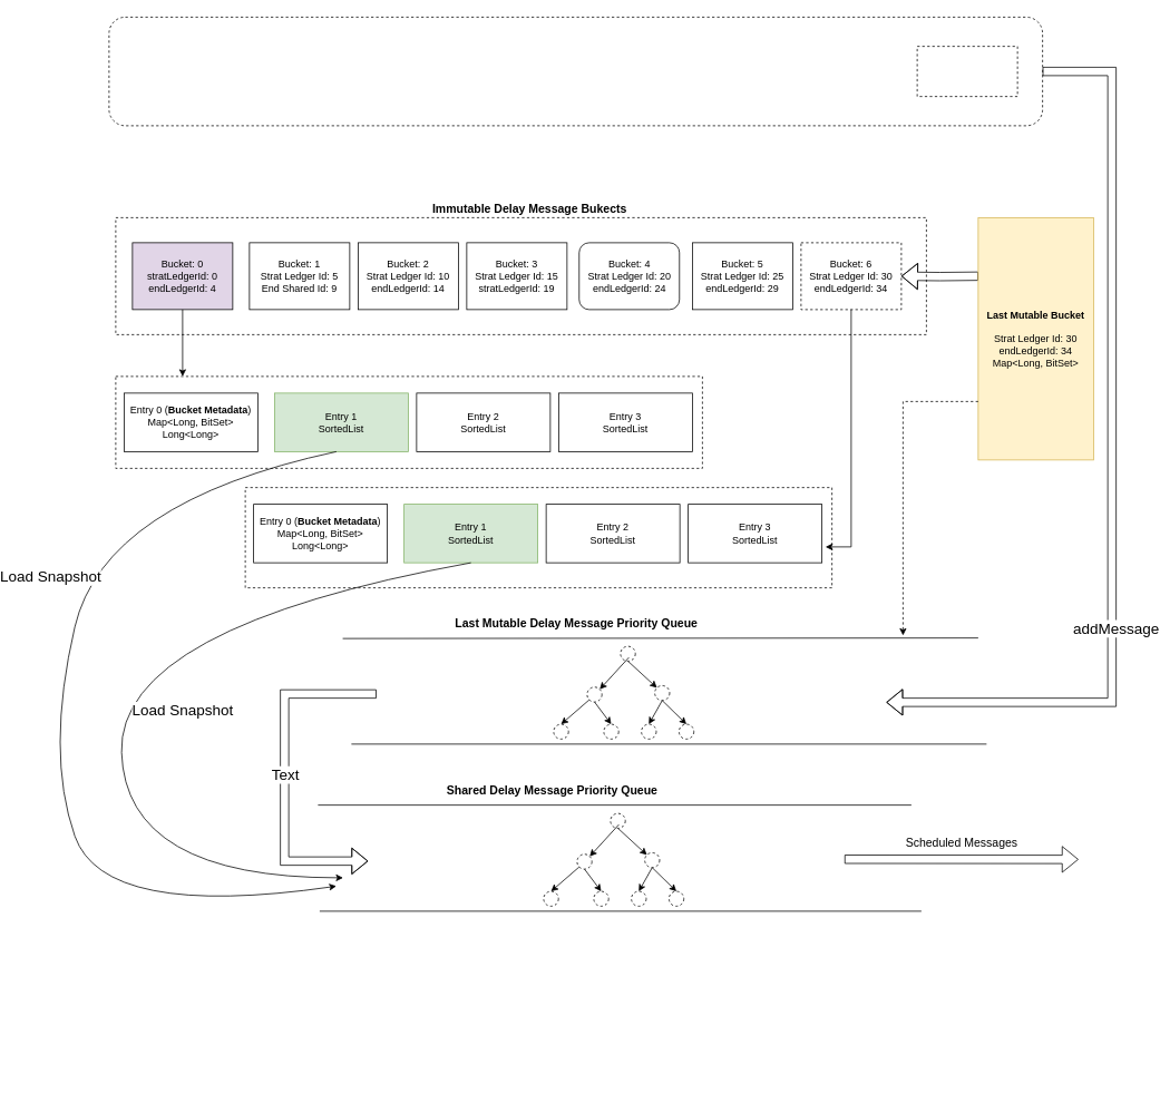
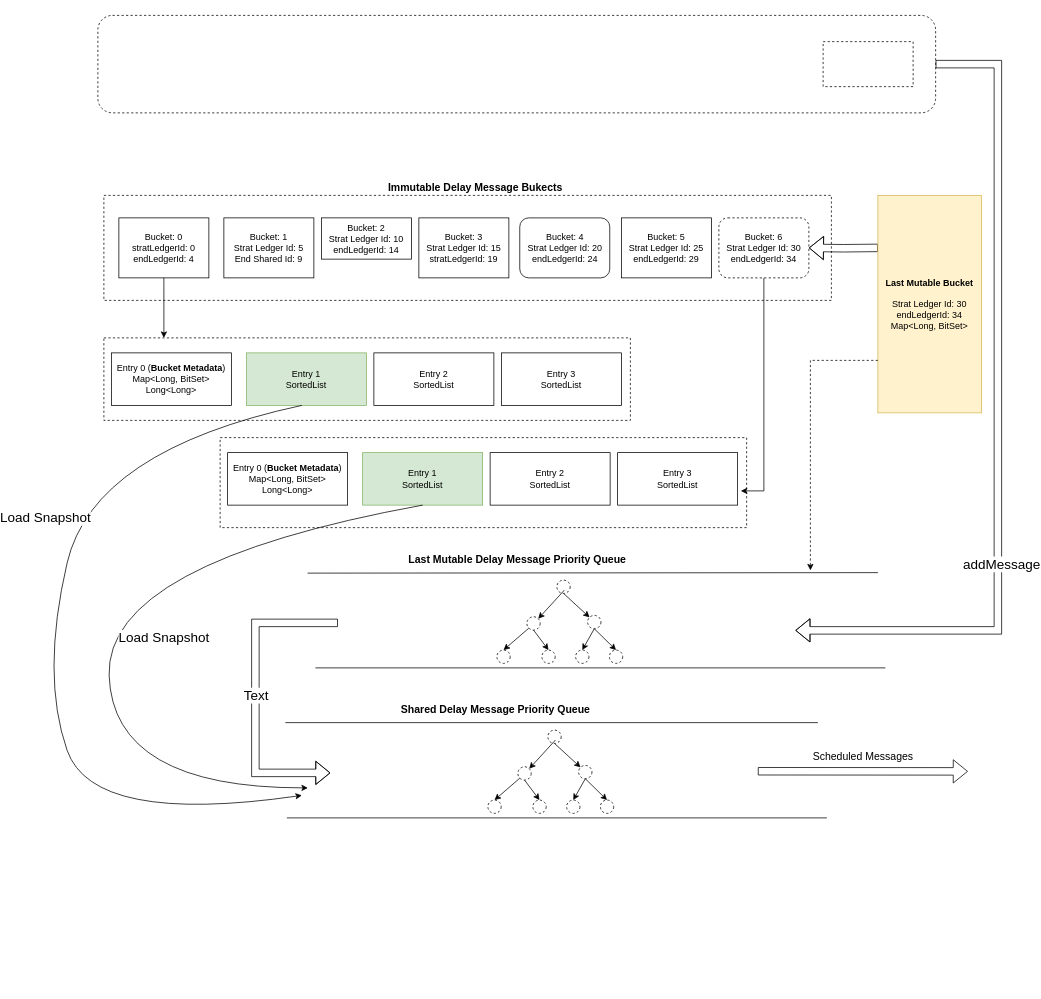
  <mxCell id="0" />
  <mxCell id="1" parent="0" />
  <mxCell id="2" value="" style="rounded=0;whiteSpace=wrap;html=1;dashed=1;" vertex="1" parent="1"><mxGeometry x="104" y="260" width="970" height="140" as="geometry" /></mxCell>
- <mxCell id="3" value="Bucket: 0&lt;br&gt;stratLedgerId: 0&lt;br&gt;endLedgerId: 4" style="rounded=0;whiteSpace=wrap;html=1;fillColor=#e1d5e7;" vertex="1" parent="1"><mxGeometry x="124" y="290" width="120" height="80" as="geometry" /></mxCell>
+ <mxCell id="3" value="Bucket: 0&lt;br&gt;stratLedgerId: 0&lt;br&gt;endLedgerId: 4" style="rounded=0;whiteSpace=wrap;html=1;" vertex="1" parent="1"><mxGeometry x="124" y="290" width="120" height="80" as="geometry" /></mxCell>
  <mxCell id="4" value="Bucket: 1&lt;br&gt;Strat Ledger Id: 5&lt;br&gt;End Shared Id: 9" style="rounded=0;whiteSpace=wrap;html=1;" vertex="1" parent="1"><mxGeometry x="264" y="290" width="120" height="80" as="geometry" /></mxCell>
- <mxCell id="5" value="Bucket: 2&lt;br&gt;Strat Ledger Id: 10&lt;br&gt;endLedgerId: 14" style="rounded=0;whiteSpace=wrap;html=1;" vertex="1" parent="1"><mxGeometry x="394" y="290" width="120" height="80" as="geometry" /></mxCell>
+ <mxCell id="5" value="Bucket: 2&lt;br&gt;Strat Ledger Id: 10&lt;br&gt;endLedgerId: 14" style="rounded=0;whiteSpace=wrap;html=1;" vertex="1" parent="1"><mxGeometry x="394" y="290" width="120" height="55" as="geometry" /></mxCell>
  <mxCell id="6" value="Bucket: 3&lt;br&gt;Strat Ledger Id: 15&lt;br&gt;stratLedgerId: 19" style="rounded=0;whiteSpace=wrap;html=1;" vertex="1" parent="1"><mxGeometry x="524" y="290" width="120" height="80" as="geometry" /></mxCell>
  <mxCell id="7" value="Bucket: 4&lt;br&gt;Strat Ledger Id: 20&lt;br&gt;endLedgerId: 24" style="whiteSpace=wrap;html=1;rounded=1;" vertex="1" parent="1"><mxGeometry x="658.5" y="290" width="120" height="80" as="geometry" /></mxCell>
  <mxCell id="8" value="Bucket: 5&lt;br&gt;Strat Ledger Id: 25&lt;br&gt;endLedgerId: 29" style="rounded=0;whiteSpace=wrap;html=1;" vertex="1" parent="1"><mxGeometry x="794" y="290" width="120" height="80" as="geometry" /></mxCell>
  <mxCell id="9" value="&lt;font style=&quot;font-size: 14px;&quot;&gt;&lt;b style=&quot;&quot;&gt;Immutable Delay Message Bukects&lt;/b&gt;&lt;/font&gt;" style="text;html=1;resizable=0;autosize=1;align=center;verticalAlign=middle;points=[];fillColor=none;strokeColor=none;rounded=0;" vertex="1" parent="1"><mxGeometry x="469" y="235" width="260" height="30" as="geometry" /></mxCell>
  <mxCell id="10" value="" style="edgeStyle=orthogonalEdgeStyle;rounded=0;orthogonalLoop=1;jettySize=auto;html=1;shape=flexArrow;" edge="1" parent="1" target="12"><mxGeometry relative="1" as="geometry"><mxPoint x="1136" y="330" as="sourcePoint" /><mxPoint x="1044" y="330" as="targetPoint" /></mxGeometry></mxCell>
  <mxCell id="11" value="&lt;b&gt;Last Mutable Bucket&lt;br&gt;&lt;/b&gt;&lt;br&gt;Strat Ledger Id: 30&lt;br&gt;endLedgerId: 34&lt;br&gt;Map&amp;lt;Long, BitSet&amp;gt;" style="rounded=0;whiteSpace=wrap;html=1;fillColor=#fff2cc;strokeColor=#d6b656;" vertex="1" parent="1"><mxGeometry x="1136" y="260" width="138" height="290" as="geometry" /></mxCell>
- <mxCell id="12" value="Bucket: 6&lt;br&gt;Strat Ledger Id: 30&lt;br&gt;endLedgerId: 34" style="rounded=0;whiteSpace=wrap;html=1;dashed=1;" vertex="1" parent="1"><mxGeometry x="924" y="290" width="120" height="80" as="geometry" /></mxCell>
+ <mxCell id="12" value="Bucket: 6&lt;br&gt;Strat Ledger Id: 30&lt;br&gt;endLedgerId: 34" style="whiteSpace=wrap;html=1;dashed=1;rounded=1;" vertex="1" parent="1"><mxGeometry x="924" y="290" width="120" height="80" as="geometry" /></mxCell>
  <mxCell id="13" value="" style="rounded=0;whiteSpace=wrap;html=1;dashed=1;" vertex="1" parent="1"><mxGeometry x="104" y="450" width="702" height="110" as="geometry" /></mxCell>
  <mxCell id="14" value="Entry 0 (&lt;b&gt;Bucket Metadata&lt;/b&gt;)&lt;br&gt;Map&amp;lt;Long, BitSet&amp;gt;&lt;br&gt;Long&amp;lt;Long&amp;gt;" style="rounded=0;whiteSpace=wrap;html=1;" vertex="1" parent="1"><mxGeometry x="114" y="470" width="160" height="70" as="geometry" /></mxCell>
  <mxCell id="15" value="Entry 1&lt;br&gt;SortedList" style="rounded=0;whiteSpace=wrap;html=1;fillColor=#d5e8d4;strokeColor=#82b366;" vertex="1" parent="1"><mxGeometry x="294" y="470" width="160" height="70" as="geometry" /></mxCell>
  <mxCell id="16" value="Entry 2&lt;br&gt;SortedList" style="rounded=0;whiteSpace=wrap;html=1;" vertex="1" parent="1"><mxGeometry x="464" y="470" width="160" height="70" as="geometry" /></mxCell>
  <mxCell id="17" value="Entry 3&lt;br&gt;SortedList" style="rounded=0;whiteSpace=wrap;html=1;" vertex="1" parent="1"><mxGeometry x="634" y="470" width="160" height="70" as="geometry" /></mxCell>
  <mxCell id="18" value="" style="rounded=0;whiteSpace=wrap;html=1;dashed=1;" vertex="1" parent="1"><mxGeometry x="259" y="583" width="702" height="120" as="geometry" /></mxCell>
  <mxCell id="19" value="Entry 0 (&lt;b&gt;Bucket Metadata&lt;/b&gt;)&lt;br&gt;Map&amp;lt;Long, BitSet&amp;gt;&lt;br&gt;Long&amp;lt;Long&amp;gt;" style="rounded=0;whiteSpace=wrap;html=1;" vertex="1" parent="1"><mxGeometry x="269" y="603" width="160" height="70" as="geometry" /></mxCell>
  <mxCell id="20" value="Entry 1&lt;br&gt;SortedList" style="rounded=0;whiteSpace=wrap;html=1;fillColor=#d5e8d4;strokeColor=#82b366;" vertex="1" parent="1"><mxGeometry x="449" y="603" width="160" height="70" as="geometry" /></mxCell>
  <mxCell id="21" value="Entry 2&lt;br&gt;SortedList" style="rounded=0;whiteSpace=wrap;html=1;" vertex="1" parent="1"><mxGeometry x="619" y="603" width="160" height="70" as="geometry" /></mxCell>
  <mxCell id="22" value="Entry 3&lt;br&gt;SortedList" style="rounded=0;whiteSpace=wrap;html=1;" vertex="1" parent="1"><mxGeometry x="789" y="603" width="160" height="70" as="geometry" /></mxCell>
  <mxCell id="23" value="" style="endArrow=none;html=1;rounded=0;fontSize=14;" edge="1" parent="1"><mxGeometry width="50" height="50" relative="1" as="geometry"><mxPoint x="346" y="963" as="sourcePoint" /><mxPoint x="1056" y="963" as="targetPoint" /></mxGeometry></mxCell>
  <mxCell id="24" value="" style="endArrow=none;html=1;rounded=0;fontSize=14;" edge="1" parent="1"><mxGeometry width="50" height="50" relative="1" as="geometry"><mxPoint x="348" y="1090" as="sourcePoint" /><mxPoint x="1068" y="1090" as="targetPoint" /></mxGeometry></mxCell>
  <mxCell id="25" value="&lt;font style=&quot;font-size: 14px;&quot;&gt;&lt;b style=&quot;&quot;&gt;Shared Delay Message Priority&amp;nbsp;&lt;/b&gt;&lt;b style=&quot;&quot;&gt;Queue&lt;/b&gt;&lt;/font&gt;" style="text;html=1;resizable=0;autosize=1;align=center;verticalAlign=middle;points=[];fillColor=none;strokeColor=none;rounded=0;" vertex="1" parent="1"><mxGeometry x="486" y="930" width="280" height="30" as="geometry" /></mxCell>
  <mxCell id="26" value="" style="curved=1;endArrow=classic;html=1;rounded=0;fontSize=14;exitX=0.5;exitY=1;exitDx=0;exitDy=0;" edge="1" parent="1"><mxGeometry width="50" height="50" relative="1" as="geometry"><mxPoint x="368" y="540" as="sourcePoint" /><mxPoint x="368" y="1060" as="targetPoint" /><Array as="points"><mxPoint x="90" y="600" /><mxPoint x="20" y="900" /><mxPoint x="90" y="1100" /></Array></mxGeometry></mxCell>
  <mxCell id="27" value="Load Snapshot" style="edgeLabel;html=1;align=center;verticalAlign=middle;resizable=0;points=[];fontSize=18;fontFamily=Helvetica;fontColor=#000000;" vertex="1" connectable="0" parent="26"><mxGeometry x="-0.366" y="6" relative="1" as="geometry"><mxPoint x="-57" y="30" as="offset" /></mxGeometry></mxCell>
  <mxCell id="28" value="" style="curved=1;endArrow=classic;html=1;rounded=0;fontSize=14;exitX=0.5;exitY=1;exitDx=0;exitDy=0;" edge="1" parent="1" source="20"><mxGeometry width="50" height="50" relative="1" as="geometry"><mxPoint x="274" y="830" as="sourcePoint" /><mxPoint x="376" y="1050" as="targetPoint" /><Array as="points"><mxPoint x="106" y="750" /><mxPoint x="116" y="1050" /></Array></mxGeometry></mxCell>
  <mxCell id="29" value="" style="endArrow=classic;html=1;rounded=0;fontSize=14;strokeColor=none;" edge="1" parent="1"><mxGeometry width="50" height="50" relative="1" as="geometry"><mxPoint x="186" y="1310" as="sourcePoint" /><mxPoint x="236" y="1260" as="targetPoint" /></mxGeometry></mxCell>
  <mxCell id="30" value="" style="group" vertex="1" connectable="0" parent="1"><mxGeometry x="616" y="973" width="170" height="111" as="geometry" /></mxCell>
  <mxCell id="31" value="" style="ellipse;whiteSpace=wrap;html=1;aspect=fixed;dashed=1;fontSize=14;" vertex="1" parent="30"><mxGeometry x="80" width="17.76" height="17.76" as="geometry" /></mxCell>
  <mxCell id="32" value="" style="ellipse;whiteSpace=wrap;html=1;aspect=fixed;dashed=1;fontSize=14;" vertex="1" parent="30"><mxGeometry x="40" y="48.84" width="17.76" height="17.76" as="geometry" /></mxCell>
  <mxCell id="33" value="" style="ellipse;whiteSpace=wrap;html=1;aspect=fixed;dashed=1;fontSize=14;" vertex="1" parent="30"><mxGeometry x="121" y="47.064" width="17.76" height="17.76" as="geometry" /></mxCell>
  <mxCell id="34" value="" style="ellipse;whiteSpace=wrap;html=1;aspect=fixed;dashed=1;fontSize=14;" vertex="1" parent="30"><mxGeometry y="93.24" width="17.76" height="17.76" as="geometry" /></mxCell>
  <mxCell id="35" value="" style="ellipse;whiteSpace=wrap;html=1;aspect=fixed;dashed=1;fontSize=14;" vertex="1" parent="30"><mxGeometry x="60" y="93.24" width="17.76" height="17.76" as="geometry" /></mxCell>
  <mxCell id="36" value="" style="ellipse;whiteSpace=wrap;html=1;aspect=fixed;dashed=1;fontSize=14;" vertex="1" parent="30"><mxGeometry x="105" y="93.24" width="17.76" height="17.76" as="geometry" /></mxCell>
  <mxCell id="37" value="" style="ellipse;whiteSpace=wrap;html=1;aspect=fixed;dashed=1;fontSize=14;" vertex="1" parent="30"><mxGeometry x="150" y="93.24" width="17.76" height="17.76" as="geometry" /></mxCell>
  <mxCell id="38" value="" style="endArrow=classic;html=1;rounded=0;sketch=0;fontSize=14;entryX=1;entryY=0;entryDx=0;entryDy=0;shadow=0;" edge="1" parent="30" target="32"><mxGeometry width="50" height="50" relative="1" as="geometry"><mxPoint x="90" y="13.32" as="sourcePoint" /><mxPoint x="-80" y="-39.96" as="targetPoint" /></mxGeometry></mxCell>
  <mxCell id="39" value="" style="endArrow=classic;html=1;rounded=0;sketch=0;fontSize=14;entryX=0;entryY=0;entryDx=0;entryDy=0;shadow=0;exitX=0.5;exitY=1;exitDx=0;exitDy=0;" edge="1" parent="30" source="31" target="33"><mxGeometry width="50" height="50" relative="1" as="geometry"><mxPoint x="100" y="22.2" as="sourcePoint" /><mxPoint x="67.071" y="60.321" as="targetPoint" /></mxGeometry></mxCell>
  <mxCell id="40" value="" style="endArrow=classic;html=1;rounded=0;shadow=0;sketch=0;fontSize=14;entryX=0.5;entryY=0;entryDx=0;entryDy=0;exitX=0;exitY=1;exitDx=0;exitDy=0;" edge="1" parent="30" source="32" target="34"><mxGeometry width="50" height="50" relative="1" as="geometry"><mxPoint x="-100" y="137.64" as="sourcePoint" /><mxPoint x="-50" y="93.24" as="targetPoint" /></mxGeometry></mxCell>
  <mxCell id="41" value="" style="endArrow=classic;html=1;rounded=0;shadow=0;sketch=0;fontSize=14;entryX=0.5;entryY=0;entryDx=0;entryDy=0;exitX=0.5;exitY=1;exitDx=0;exitDy=0;" edge="1" parent="30" source="32" target="35"><mxGeometry width="50" height="50" relative="1" as="geometry"><mxPoint x="-180" y="48.84" as="sourcePoint" /><mxPoint x="-130" y="4.44" as="targetPoint" /></mxGeometry></mxCell>
  <mxCell id="42" value="" style="endArrow=classic;html=1;rounded=0;shadow=0;sketch=0;fontSize=14;entryX=0.5;entryY=0;entryDx=0;entryDy=0;exitX=0.5;exitY=1;exitDx=0;exitDy=0;" edge="1" parent="30" source="33" target="36"><mxGeometry width="50" height="50" relative="1" as="geometry"><mxPoint x="-130" y="57.72" as="sourcePoint" /><mxPoint x="-80" y="13.32" as="targetPoint" /></mxGeometry></mxCell>
  <mxCell id="43" value="" style="endArrow=classic;html=1;rounded=0;shadow=0;sketch=0;fontSize=14;entryX=0.5;entryY=0;entryDx=0;entryDy=0;exitX=0.5;exitY=1;exitDx=0;exitDy=0;" edge="1" parent="30" source="33" target="37"><mxGeometry width="50" height="50" relative="1" as="geometry"><mxPoint x="-270" y="39.96" as="sourcePoint" /><mxPoint x="-220" y="-4.44" as="targetPoint" /></mxGeometry></mxCell>
  <mxCell id="44" value="" style="endArrow=classic;html=1;rounded=0;shadow=0;sketch=0;fontFamily=Helvetica;fontSize=14;shape=flexArrow;" edge="1" parent="1"><mxGeometry width="50" height="50" relative="1" as="geometry"><mxPoint x="976" y="1027.83" as="sourcePoint" /><mxPoint x="1256" y="1028" as="targetPoint" /></mxGeometry></mxCell>
  <mxCell id="45" value="&lt;p style=&quot;&quot;&gt;&lt;br&gt;&lt;/p&gt;" style="edgeLabel;html=1;align=center;verticalAlign=middle;resizable=0;points=[];fontSize=14;fontFamily=Helvetica;" vertex="1" connectable="0" parent="44"><mxGeometry x="0.354" y="1" relative="1" as="geometry"><mxPoint x="-59" y="-24" as="offset" /></mxGeometry></mxCell>
  <mxCell id="46" value="Scheduled Messages" style="text;html=1;resizable=0;autosize=1;align=center;verticalAlign=middle;points=[];fillColor=none;strokeColor=none;rounded=0;dashed=1;labelBackgroundColor=#FFFFFF;fontFamily=Helvetica;fontSize=14;fontColor=#000000;" vertex="1" parent="1"><mxGeometry x="1036" y="993" width="160" height="30" as="geometry" /></mxCell>
  <mxCell id="47" value="" style="rounded=1;whiteSpace=wrap;html=1;dashed=1;labelBackgroundColor=#FFFFFF;fontFamily=Helvetica;fontSize=18;fontColor=#000000;" vertex="1" parent="1"><mxGeometry x="96" y="20" width="1117" height="130" as="geometry" /></mxCell>
  <mxCell id="48" value="" style="rounded=0;whiteSpace=wrap;html=1;dashed=1;labelBackgroundColor=#FFFFFF;fontFamily=Helvetica;fontSize=18;fontColor=#000000;" vertex="1" parent="1"><mxGeometry x="1063" y="55" width="120" height="60" as="geometry" /></mxCell>
  <mxCell id="49" value="" style="shape=flexArrow;endArrow=classic;html=1;rounded=0;shadow=0;sketch=0;fontFamily=Helvetica;fontSize=18;fontColor=#000000;strokeWidth=1;fillColor=none;exitX=1;exitY=0.5;exitDx=0;exitDy=0;" edge="1" parent="1" source="47"><mxGeometry width="50" height="50" relative="1" as="geometry"><mxPoint x="1286" y="-180" as="sourcePoint" /><mxPoint x="1026" y="840" as="targetPoint" /><Array as="points"><mxPoint x="1296" y="85" /><mxPoint x="1296" y="840" /></Array></mxGeometry></mxCell>
  <mxCell id="50" value="addMessage" style="edgeLabel;html=1;align=center;verticalAlign=middle;resizable=0;points=[];fontSize=18;fontFamily=Helvetica;fontColor=#000000;" vertex="1" connectable="0" parent="49"><mxGeometry x="-0.05" y="-4" relative="1" as="geometry"><mxPoint x="8" y="223" as="offset" /></mxGeometry></mxCell>
  <mxCell id="51" value="Load Snapshot" style="edgeLabel;html=1;align=center;verticalAlign=middle;resizable=0;points=[];fontSize=18;fontFamily=Helvetica;fontColor=#000000;" vertex="1" connectable="0" parent="1"><mxGeometry x="183.999" y="849.996" as="geometry" /></mxCell>
  <mxCell id="52" value="" style="endArrow=none;html=1;rounded=0;fontSize=14;exitX=0.031;exitY=-0.107;exitDx=0;exitDy=0;exitPerimeter=0;" edge="1" parent="1"><mxGeometry width="50" height="50" relative="1" as="geometry"><mxPoint x="375.612" y="763.67" as="sourcePoint" /><mxPoint x="1136" y="763" as="targetPoint" /></mxGeometry></mxCell>
  <mxCell id="53" value="" style="endArrow=none;html=1;rounded=0;fontSize=14;" edge="1" parent="1"><mxGeometry width="50" height="50" relative="1" as="geometry"><mxPoint x="386" y="890" as="sourcePoint" /><mxPoint x="1146" y="890" as="targetPoint" /></mxGeometry></mxCell>
  <mxCell id="54" value="" style="group" vertex="1" connectable="0" parent="1"><mxGeometry x="628" y="773" width="170" height="111" as="geometry" /></mxCell>
  <mxCell id="55" value="" style="ellipse;whiteSpace=wrap;html=1;aspect=fixed;dashed=1;fontSize=14;" vertex="1" parent="54"><mxGeometry x="80" width="17.76" height="17.76" as="geometry" /></mxCell>
  <mxCell id="56" value="" style="ellipse;whiteSpace=wrap;html=1;aspect=fixed;dashed=1;fontSize=14;" vertex="1" parent="54"><mxGeometry x="40" y="48.84" width="17.76" height="17.76" as="geometry" /></mxCell>
  <mxCell id="57" value="" style="ellipse;whiteSpace=wrap;html=1;aspect=fixed;dashed=1;fontSize=14;" vertex="1" parent="54"><mxGeometry x="121" y="47.064" width="17.76" height="17.76" as="geometry" /></mxCell>
  <mxCell id="58" value="" style="ellipse;whiteSpace=wrap;html=1;aspect=fixed;dashed=1;fontSize=14;" vertex="1" parent="54"><mxGeometry y="93.24" width="17.76" height="17.76" as="geometry" /></mxCell>
  <mxCell id="59" value="" style="ellipse;whiteSpace=wrap;html=1;aspect=fixed;dashed=1;fontSize=14;" vertex="1" parent="54"><mxGeometry x="60" y="93.24" width="17.76" height="17.76" as="geometry" /></mxCell>
  <mxCell id="60" value="" style="ellipse;whiteSpace=wrap;html=1;aspect=fixed;dashed=1;fontSize=14;" vertex="1" parent="54"><mxGeometry x="105" y="93.24" width="17.76" height="17.76" as="geometry" /></mxCell>
  <mxCell id="61" value="" style="ellipse;whiteSpace=wrap;html=1;aspect=fixed;dashed=1;fontSize=14;" vertex="1" parent="54"><mxGeometry x="150" y="93.24" width="17.76" height="17.76" as="geometry" /></mxCell>
  <mxCell id="62" value="" style="endArrow=classic;html=1;rounded=0;sketch=0;fontSize=14;entryX=1;entryY=0;entryDx=0;entryDy=0;shadow=0;" edge="1" parent="54" target="56"><mxGeometry width="50" height="50" relative="1" as="geometry"><mxPoint x="90" y="13.32" as="sourcePoint" /><mxPoint x="-80" y="-39.96" as="targetPoint" /></mxGeometry></mxCell>
  <mxCell id="63" value="" style="endArrow=classic;html=1;rounded=0;sketch=0;fontSize=14;entryX=0;entryY=0;entryDx=0;entryDy=0;shadow=0;exitX=0.5;exitY=1;exitDx=0;exitDy=0;" edge="1" parent="54" source="55" target="57"><mxGeometry width="50" height="50" relative="1" as="geometry"><mxPoint x="100" y="22.2" as="sourcePoint" /><mxPoint x="67.071" y="60.321" as="targetPoint" /></mxGeometry></mxCell>
  <mxCell id="64" value="" style="endArrow=classic;html=1;rounded=0;shadow=0;sketch=0;fontSize=14;entryX=0.5;entryY=0;entryDx=0;entryDy=0;exitX=0;exitY=1;exitDx=0;exitDy=0;" edge="1" parent="54" source="56" target="58"><mxGeometry width="50" height="50" relative="1" as="geometry"><mxPoint x="-100" y="137.64" as="sourcePoint" /><mxPoint x="-50" y="93.24" as="targetPoint" /></mxGeometry></mxCell>
  <mxCell id="65" value="" style="endArrow=classic;html=1;rounded=0;shadow=0;sketch=0;fontSize=14;entryX=0.5;entryY=0;entryDx=0;entryDy=0;exitX=0.5;exitY=1;exitDx=0;exitDy=0;" edge="1" parent="54" source="56" target="59"><mxGeometry width="50" height="50" relative="1" as="geometry"><mxPoint x="-180" y="48.84" as="sourcePoint" /><mxPoint x="-130" y="4.44" as="targetPoint" /></mxGeometry></mxCell>
  <mxCell id="66" value="" style="endArrow=classic;html=1;rounded=0;shadow=0;sketch=0;fontSize=14;entryX=0.5;entryY=0;entryDx=0;entryDy=0;exitX=0.5;exitY=1;exitDx=0;exitDy=0;" edge="1" parent="54" source="57" target="60"><mxGeometry width="50" height="50" relative="1" as="geometry"><mxPoint x="-130" y="57.72" as="sourcePoint" /><mxPoint x="-80" y="13.32" as="targetPoint" /></mxGeometry></mxCell>
  <mxCell id="67" value="" style="endArrow=classic;html=1;rounded=0;shadow=0;sketch=0;fontSize=14;entryX=0.5;entryY=0;entryDx=0;entryDy=0;exitX=0.5;exitY=1;exitDx=0;exitDy=0;" edge="1" parent="54" source="57" target="61"><mxGeometry width="50" height="50" relative="1" as="geometry"><mxPoint x="-270" y="39.96" as="sourcePoint" /><mxPoint x="-220" y="-4.44" as="targetPoint" /></mxGeometry></mxCell>
  <mxCell id="68" value="" style="curved=1;endArrow=classic;html=1;rounded=0;shadow=0;sketch=0;fontFamily=Helvetica;fontSize=18;fontColor=#000000;strokeWidth=1;fillColor=none;shape=flexArrow;" edge="1" parent="1"><mxGeometry width="50" height="50" relative="1" as="geometry"><mxPoint x="416" y="830" as="sourcePoint" /><mxPoint x="406" y="1030" as="targetPoint" /><Array as="points"><mxPoint x="306" y="830" /><mxPoint x="306" y="1030" /></Array></mxGeometry></mxCell>
  <mxCell id="69" value="Text" style="edgeLabel;html=1;align=center;verticalAlign=middle;resizable=0;points=[];fontSize=18;fontFamily=Helvetica;fontColor=#000000;" vertex="1" connectable="0" parent="68"><mxGeometry x="0.005" relative="1" as="geometry"><mxPoint as="offset" /></mxGeometry></mxCell>
  <mxCell id="70" value="" style="endArrow=classic;html=1;rounded=0;shadow=0;sketch=0;fontFamily=Helvetica;fontSize=18;fontColor=#000000;strokeWidth=1;fillColor=none;exitX=0.5;exitY=1;exitDx=0;exitDy=0;entryX=0.114;entryY=0;entryDx=0;entryDy=0;entryPerimeter=0;" edge="1" parent="1" source="3" target="13"><mxGeometry width="50" height="50" relative="1" as="geometry"><mxPoint x="180" y="360" as="sourcePoint" /><mxPoint x="184" y="440" as="targetPoint" /></mxGeometry></mxCell>
  <mxCell id="71" value="" style="endArrow=classic;html=1;rounded=0;shadow=0;sketch=0;fontFamily=Helvetica;fontSize=18;fontColor=#000000;strokeWidth=1;fillColor=none;exitX=0.5;exitY=1;exitDx=0;exitDy=0;entryX=0.989;entryY=0.592;entryDx=0;entryDy=0;entryPerimeter=0;" edge="1" parent="1" source="12" target="18"><mxGeometry width="50" height="50" relative="1" as="geometry"><mxPoint x="194" y="380" as="sourcePoint" /><mxPoint x="194.028" y="460" as="targetPoint" /><Array as="points"><mxPoint x="984" y="654" /></Array></mxGeometry></mxCell>
  <mxCell id="72" value="&lt;font style=&quot;font-size: 14px;&quot;&gt;&lt;b style=&quot;&quot;&gt;Last Mutable Delay Message Priority Queue&lt;/b&gt;&lt;/font&gt;" style="text;html=1;resizable=0;autosize=1;align=center;verticalAlign=middle;points=[];fillColor=none;strokeColor=none;rounded=0;" vertex="1" parent="1"><mxGeometry x="499.502" y="730" width="310" height="30" as="geometry" /></mxCell>
  <mxCell id="73" value="" style="endArrow=classic;html=1;rounded=0;shadow=0;sketch=0;fontFamily=Helvetica;fontSize=18;fontColor=#000000;strokeWidth=1;fillColor=none;dashed=1;" edge="1" parent="1"><mxGeometry width="50" height="50" relative="1" as="geometry"><mxPoint x="1136" y="480" as="sourcePoint" /><mxPoint x="1046" y="760" as="targetPoint" /><Array as="points"><mxPoint x="1046" y="480" /></Array></mxGeometry></mxCell>
